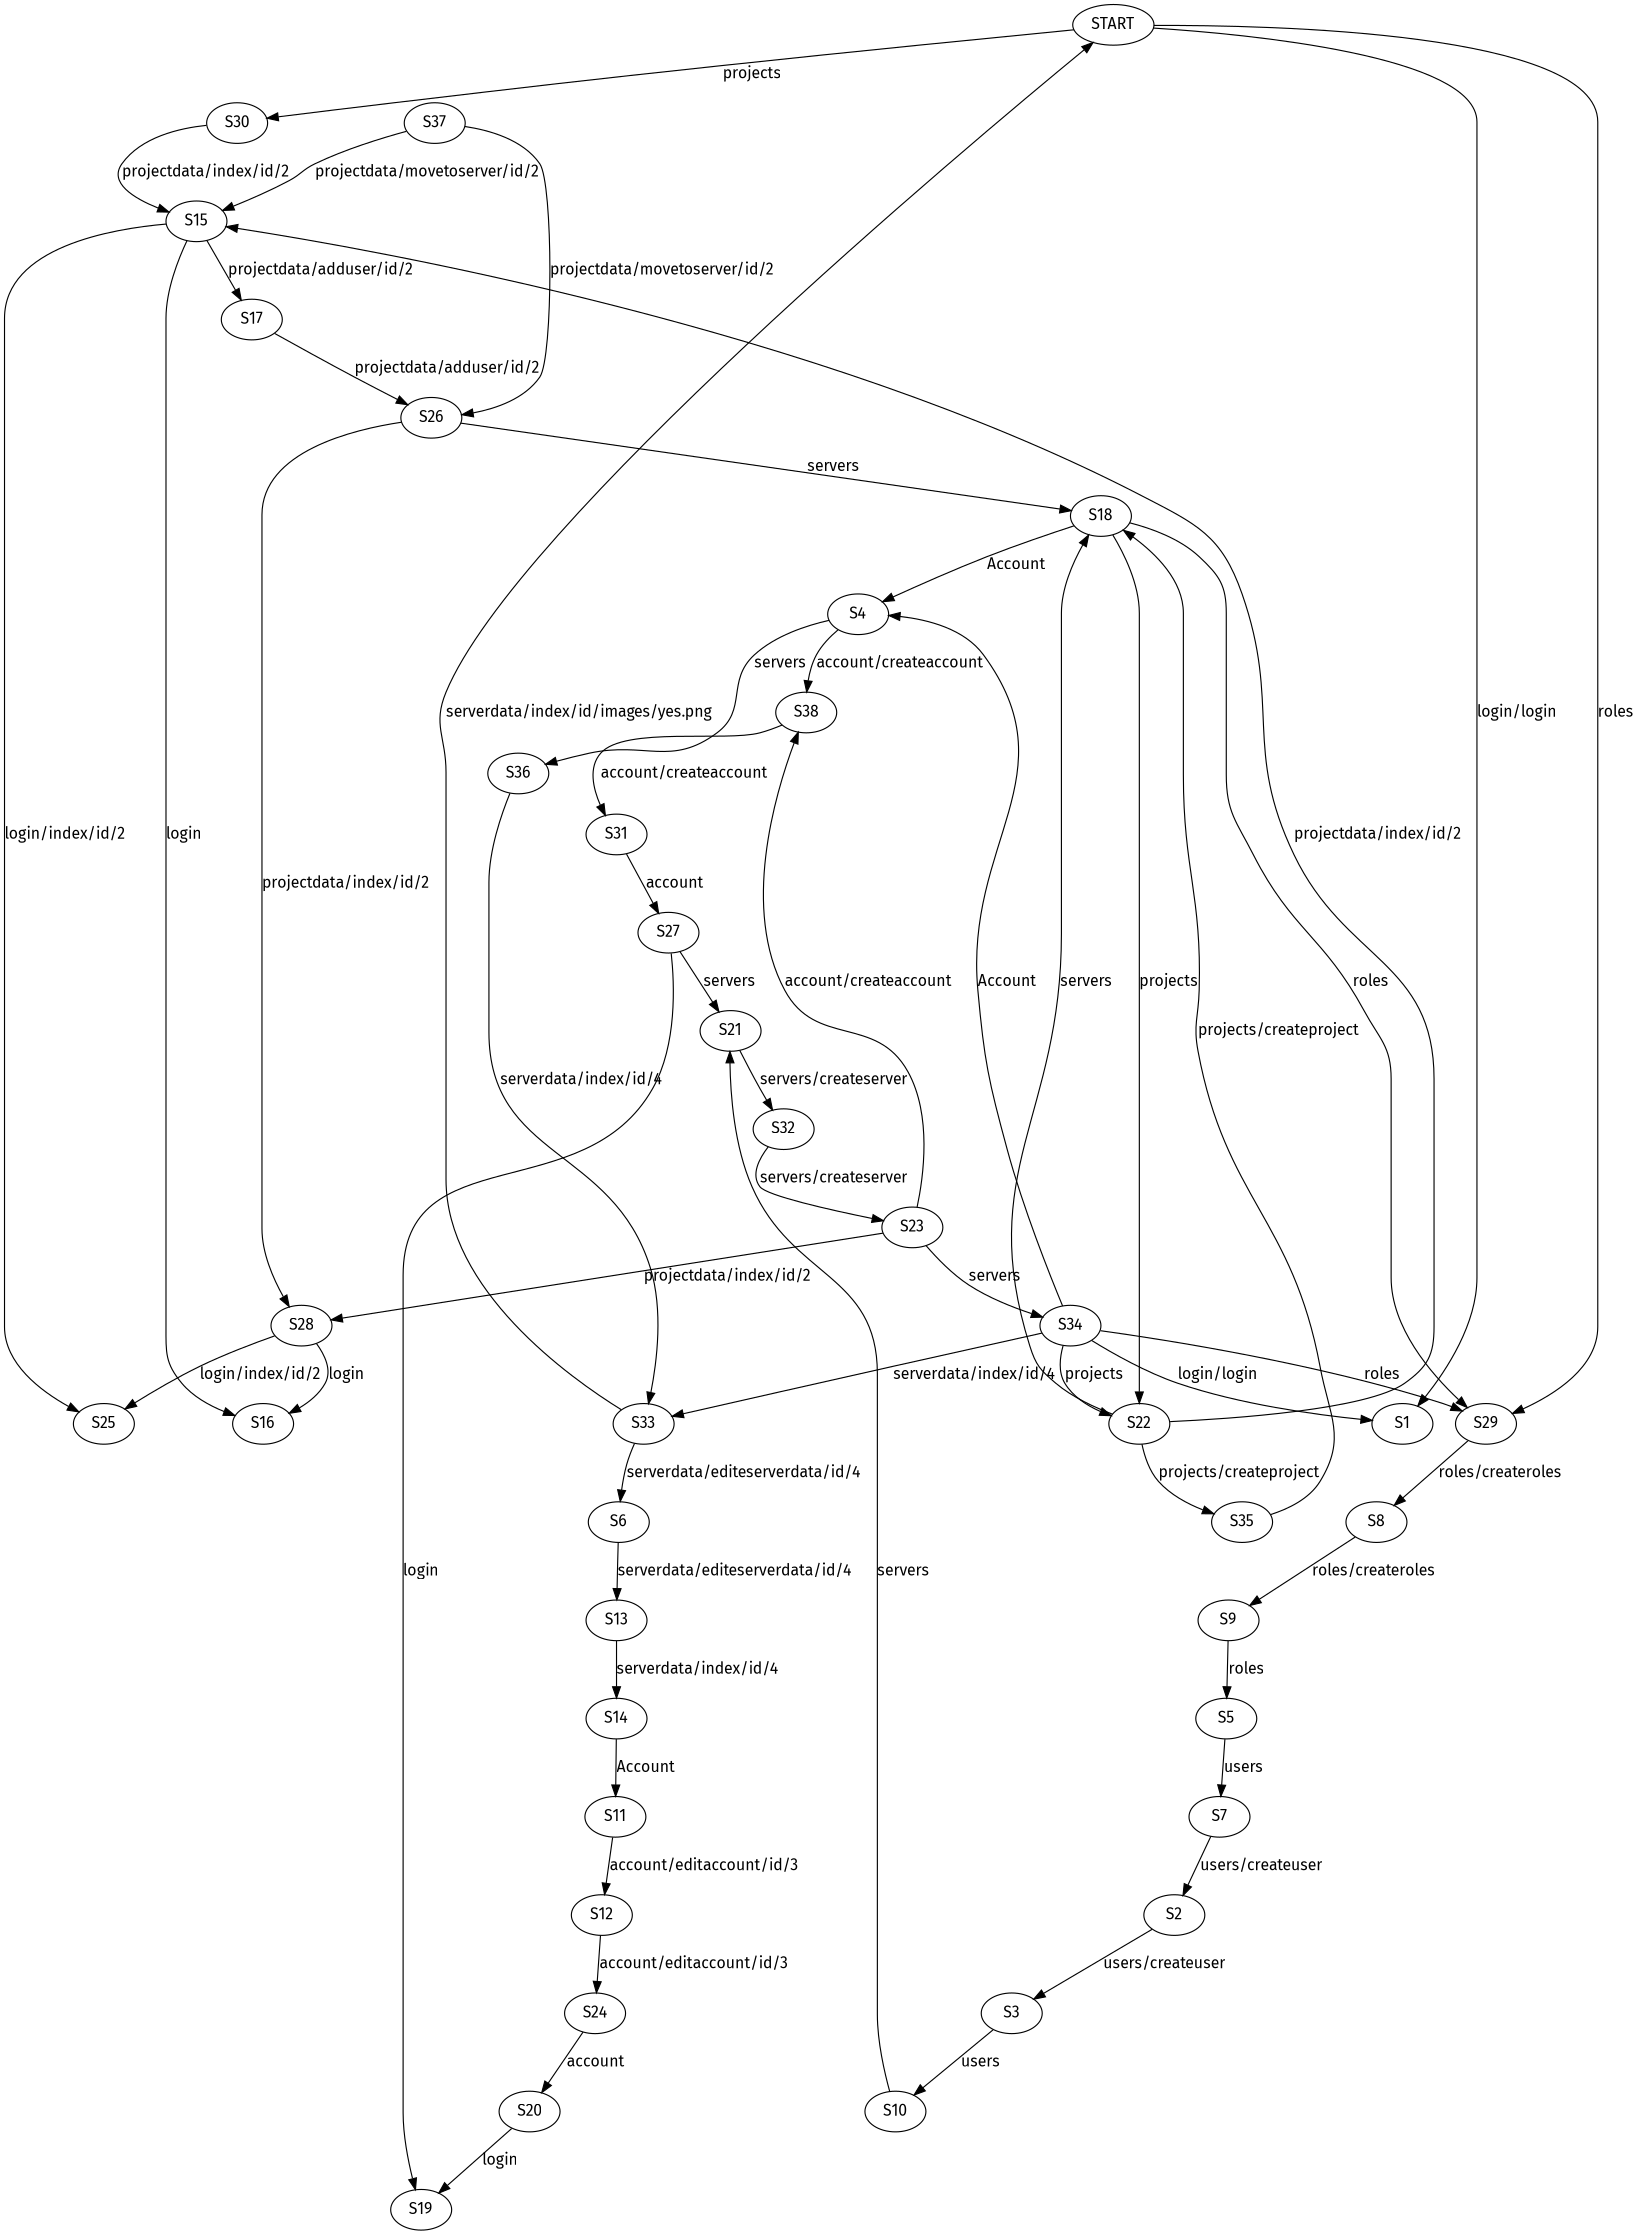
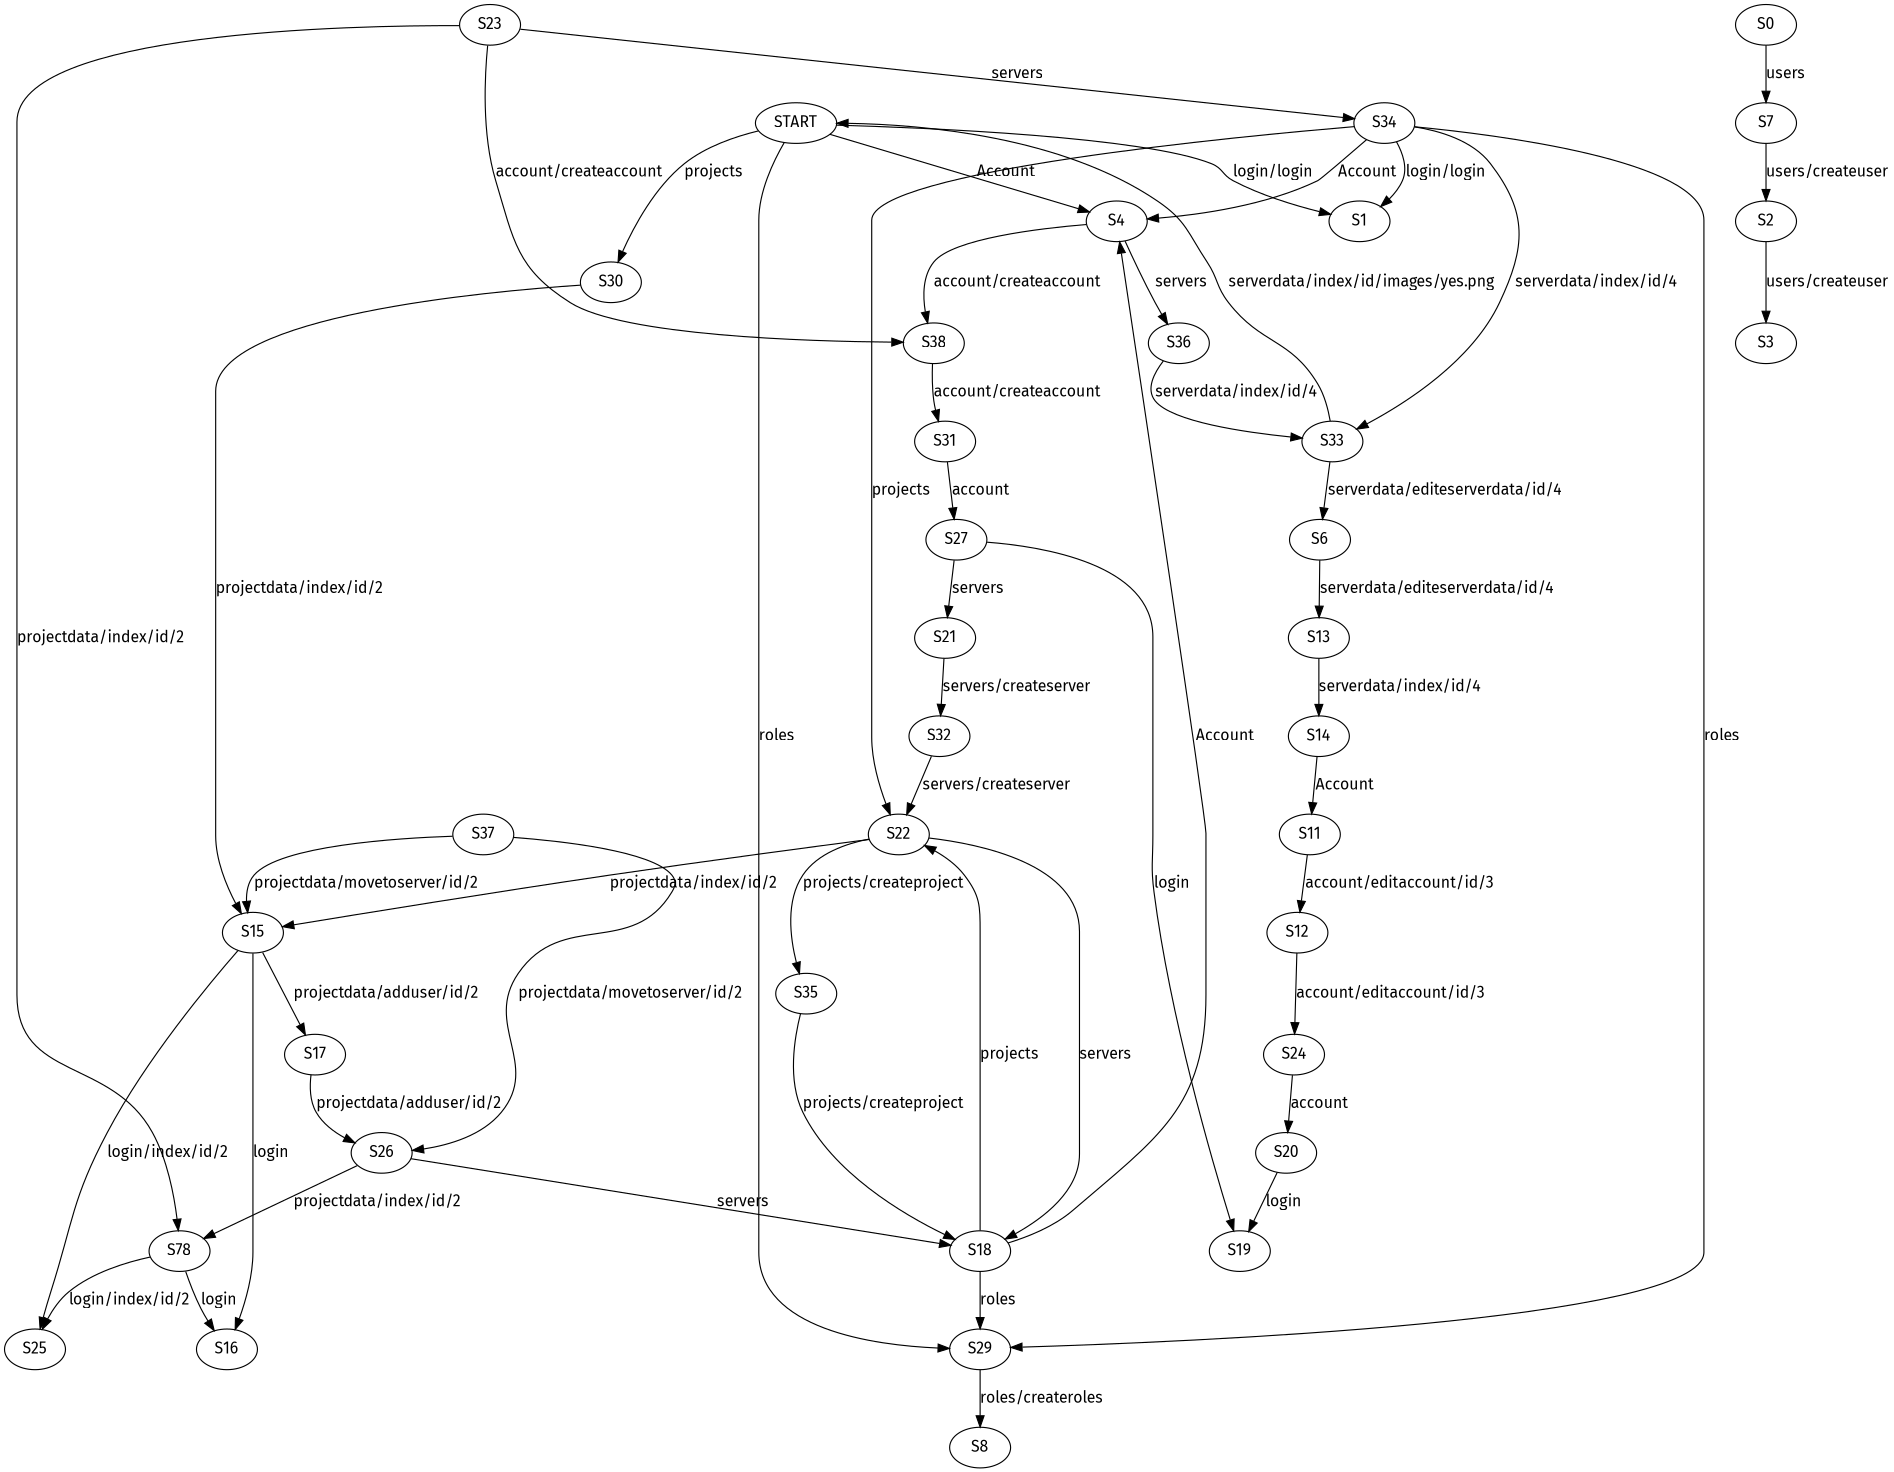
  digraph {
    fontname="Fira Sans"
    node [fontname="Fira Sans"]
    edge [fontname="Fira Sans"]
    START
    S4
    S30
    S1
    S29
    S36
    S38
    S15
    S8
    S33
    S31
    S25
    S16
    S17
-   S9
    S6
    S27
    S13
    S14
    S11
    S12
    S24
    S20
    S19
    S21
    S32
    S23
-   S28
+   S28 [label=S78]
    S34
    S22
    S35
    S18
    S37
    S26
-   S5
+   S5 [label=S0]
    S7
    S2
    S3
-   S10
+   START -> S4 [label=Account]
    START -> S30 [label=projects]
    START -> S1 [label="login/login"]
    START -> S29 [label=roles]
    S4 -> S36 [label=servers]
    S4 -> S38 [label="account/createaccount"]
    S30 -> S15 [label="projectdata/index/id/2"]
    S29 -> S8 [label="roles/createroles"]
    S36 -> S33 [label="serverdata/index/id/4"]
    S38 -> S31 [label="account/createaccount"]
    S15 -> S25 [label="login/index/id/2"]
    S15 -> S16 [label=login]
    S15 -> S17 [label="projectdata/adduser/id/2"]
-   S8 -> S9 [label="roles/createroles"]
    S33 -> START [label="serverdata/index/id/images/yes.png"]
    S33 -> S6 [label="serverdata/editeserverdata/id/4"]
    S31 -> S27 [label=account]
    S17 -> S26 [label="projectdata/adduser/id/2"]
-   S9 -> S5 [label=roles]
    S6 -> S13 [label="serverdata/editeserverdata/id/4"]
    S27 -> S19 [label=login]
    S27 -> S21 [label=servers]
    S13 -> S14 [label="serverdata/index/id/4"]
    S14 -> S11 [label=Account]
    S11 -> S12 [label="account/editaccount/id/3"]
    S12 -> S24 [label="account/editaccount/id/3"]
    S24 -> S20 [label=account]
    S20 -> S19 [label=login]
    S21 -> S32 [label="servers/createserver"]
-   S32 -> S23 [label="servers/createserver"]
+   S32 -> S22 [label="servers/createserver"]
    S23 -> S38 [label="account/createaccount"]
    S23 -> S28 [label="projectdata/index/id/2"]
    S23 -> S34 [label=servers]
    S28 -> S25 [label="login/index/id/2"]
    S28 -> S16 [label=login]
    S34 -> S4 [label=Account]
    S34 -> S1 [label="login/login"]
    S34 -> S29 [label=roles]
    S34 -> S33 [label="serverdata/index/id/4"]
    S34 -> S22 [label=projects]
    S22 -> S15 [label="projectdata/index/id/2"]
    S22 -> S35 [label="projects/createproject"]
    S22 -> S18 [label=servers]
    S35 -> S18 [label="projects/createproject"]
    S18 -> S4 [label=Account]
    S18 -> S29 [label=roles]
    S18 -> S22 [label=projects]
    S37 -> S15 [label="projectdata/movetoserver/id/2"]
    S37 -> S26 [label="projectdata/movetoserver/id/2"]
    S26 -> S28 [label="projectdata/index/id/2"]
    S26 -> S18 [label=servers]
    S5 -> S7 [label=users]
    S7 -> S2 [label="users/createuser"]
    S2 -> S3 [label="users/createuser"]
-   S3 -> S10 [label=users]
-   S10 -> S21 [label=servers]
  }
